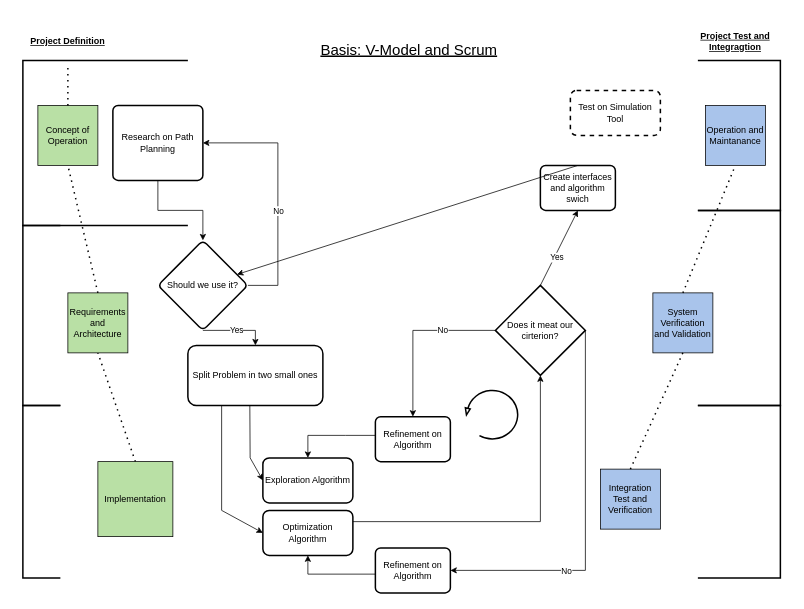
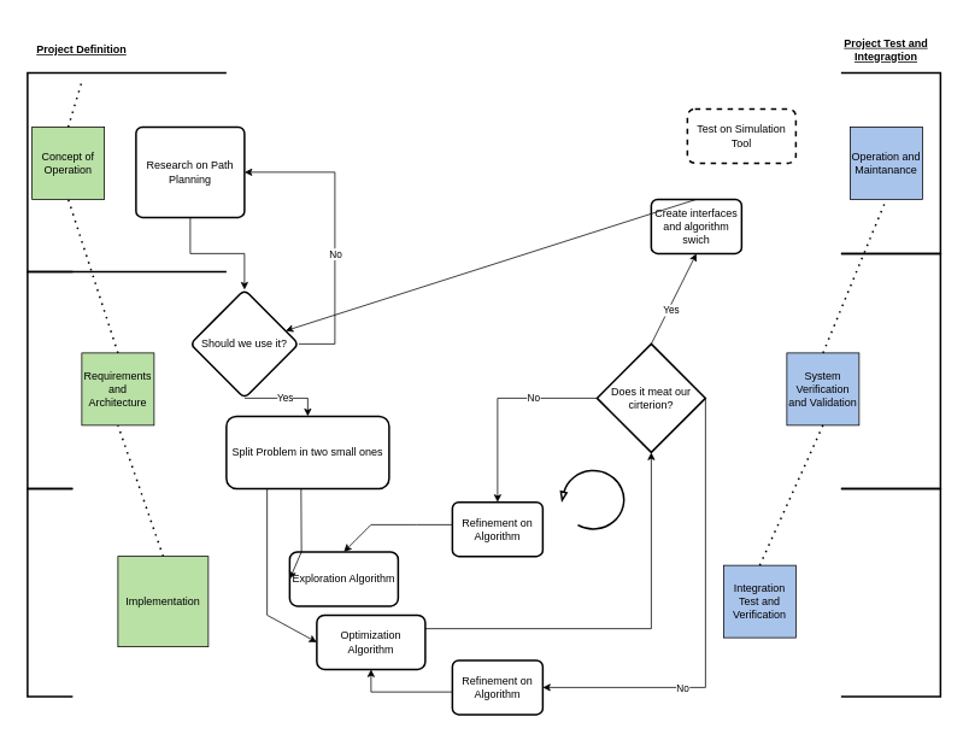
  <mxCell id="0" />
  <mxCell id="1" parent="0" />
  <mxCell id="2" value="" style="endArrow=none;dashed=1;html=1;dashPattern=1 3;strokeWidth=2;rounded=0;entryX=0.5;entryY=1;entryDx=0;entryDy=0;exitX=0.5;exitY=0;exitDx=0;exitDy=0;" parent="1" source="24" target="20" edge="1"><mxGeometry width="50" height="50" relative="1" as="geometry"><mxPoint x="70" y="620" as="sourcePoint" /><mxPoint x="120" y="570" as="targetPoint" /></mxGeometry></mxCell>
  <mxCell id="3" value="" style="strokeWidth=2;html=1;shape=mxgraph.flowchart.annotation_1;align=left;pointerEvents=1;fillColor=#B9E0A5;" parent="1" vertex="1"><mxGeometry x="30" y="80" width="220" height="220" as="geometry" /></mxCell>
  <mxCell id="4" value="" style="edgeStyle=orthogonalEdgeStyle;rounded=0;orthogonalLoop=1;jettySize=auto;html=1;" parent="1" source="5" target="9" edge="1"><mxGeometry relative="1" as="geometry" /></mxCell>
  <mxCell id="5" value="Research on Path Planning" style="rounded=1;whiteSpace=wrap;html=1;absoluteArcSize=1;arcSize=14;strokeWidth=2;" parent="1" vertex="1"><mxGeometry x="150" y="140" width="120" height="100" as="geometry" /></mxCell>
  <mxCell id="6" value="" style="edgeStyle=orthogonalEdgeStyle;rounded=0;orthogonalLoop=1;jettySize=auto;html=1;entryX=1;entryY=0.5;entryDx=0;entryDy=0;exitX=1;exitY=0.5;exitDx=0;exitDy=0;" parent="1" source="9" target="5" edge="1"><mxGeometry relative="1" as="geometry"><mxPoint x="440" y="240" as="targetPoint" /><Array as="points"><mxPoint x="370" y="380" /><mxPoint x="370" y="190" /></Array></mxGeometry></mxCell>
  <mxCell id="7" value="No" style="edgeLabel;html=1;align=center;verticalAlign=middle;resizable=0;points=[];" parent="6" vertex="1" connectable="0"><mxGeometry x="-0.622" y="2" relative="1" as="geometry"><mxPoint x="2" y="-78" as="offset" /></mxGeometry></mxCell>
  <mxCell id="8" value="Yes" style="edgeStyle=orthogonalEdgeStyle;rounded=0;orthogonalLoop=1;jettySize=auto;html=1;" parent="1" source="9" target="10" edge="1"><mxGeometry relative="1" as="geometry"><Array as="points"><mxPoint x="340" y="440" /></Array></mxGeometry></mxCell>
  <mxCell id="9" value="Should we use it?" style="rhombus;whiteSpace=wrap;html=1;rounded=1;arcSize=14;strokeWidth=2;" parent="1" vertex="1"><mxGeometry x="210" y="320" width="120" height="120" as="geometry" /></mxCell>
  <mxCell id="10" value="Split Problem in two small ones" style="rounded=1;whiteSpace=wrap;html=1;arcSize=14;strokeWidth=2;" parent="1" vertex="1"><mxGeometry x="250" y="460" width="180" height="80" as="geometry" /></mxCell>
- <mxCell id="11" value="Exploration Algorithm" style="whiteSpace=wrap;html=1;rounded=1;arcSize=14;strokeWidth=2;" parent="1" vertex="1"><mxGeometry x="350" y="610" width="120" height="60" as="geometry" /></mxCell>
+ <mxCell id="11" value="Exploration Algorithm" style="whiteSpace=wrap;html=1;rounded=1;arcSize=14;strokeWidth=2;" parent="1" vertex="1"><mxGeometry x="320" y="610" width="120" height="60" as="geometry" /></mxCell>
  <mxCell id="12" value="Optimization Algorithm" style="whiteSpace=wrap;html=1;rounded=1;arcSize=14;strokeWidth=2;" parent="1" vertex="1"><mxGeometry x="350" y="680" width="120" height="60" as="geometry" /></mxCell>
  <mxCell id="13" value="Does it meat our cirterion?" style="strokeWidth=2;html=1;shape=mxgraph.flowchart.decision;whiteSpace=wrap;" parent="1" vertex="1"><mxGeometry x="660" y="380" width="120" height="120" as="geometry" /></mxCell>
  <mxCell id="14" value="Refinement on Algorithm" style="rounded=1;whiteSpace=wrap;html=1;absoluteArcSize=1;arcSize=14;strokeWidth=2;" parent="1" vertex="1"><mxGeometry x="500" y="555" width="100" height="60" as="geometry" /></mxCell>
  <mxCell id="15" value="Create interfaces and algorithm swich" style="rounded=1;whiteSpace=wrap;html=1;absoluteArcSize=1;arcSize=14;strokeWidth=2;" parent="1" vertex="1"><mxGeometry x="720" y="220" width="100" height="60" as="geometry" /></mxCell>
  <mxCell id="16" value="Test on Simulation Tool" style="whiteSpace=wrap;html=1;rounded=1;arcSize=14;strokeWidth=2;dashed=1;" parent="1" vertex="1"><mxGeometry x="760" y="120" width="120" height="60" as="geometry" /></mxCell>
- <mxCell id="17" value="Concept of Operation" style="whiteSpace=wrap;html=1;aspect=fixed;fillColor=#B9E0A5;" parent="1" vertex="1"><mxGeometry x="50" y="140" width="80" height="80" as="geometry" /></mxCell>
+ <mxCell id="17" value="Concept of Operation" style="whiteSpace=wrap;html=1;aspect=fixed;fillColor=#B9E0A5;" parent="1" vertex="1"><mxGeometry x="35" y="140" width="80" height="80" as="geometry" /></mxCell>
  <mxCell id="18" value="&lt;u&gt;&lt;b&gt;Project Definition&lt;/b&gt;&lt;/u&gt;" style="text;html=1;strokeColor=none;fillColor=none;align=center;verticalAlign=middle;whiteSpace=wrap;rounded=0;" parent="1" vertex="1"><mxGeometry x="20" y="20" width="140" height="70" as="geometry" /></mxCell>
  <mxCell id="19" value="" style="endArrow=none;dashed=1;html=1;dashPattern=1 3;strokeWidth=2;rounded=0;exitX=0.5;exitY=0;exitDx=0;exitDy=0;entryX=0.5;entryY=1;entryDx=0;entryDy=0;" parent="1" source="17" target="18" edge="1"><mxGeometry width="50" height="50" relative="1" as="geometry"><mxPoint x="0" y="140" as="sourcePoint" /><mxPoint x="40" y="90" as="targetPoint" /></mxGeometry></mxCell>
  <mxCell id="20" value="Requirements and Architecture" style="whiteSpace=wrap;html=1;aspect=fixed;fillColor=#B9E0A5;" parent="1" vertex="1"><mxGeometry x="90" y="390" width="80" height="80" as="geometry" /></mxCell>
  <mxCell id="21" value="" style="strokeWidth=2;html=1;shape=mxgraph.flowchart.annotation_1;align=left;pointerEvents=1;fillColor=#B9E0A5;" parent="1" vertex="1"><mxGeometry x="30" y="300" width="50" height="240" as="geometry" /></mxCell>
  <mxCell id="22" value="" style="endArrow=none;dashed=1;html=1;dashPattern=1 3;strokeWidth=2;rounded=0;entryX=0.5;entryY=1;entryDx=0;entryDy=0;exitX=0.5;exitY=0;exitDx=0;exitDy=0;" parent="1" source="20" target="17" edge="1"><mxGeometry width="50" height="50" relative="1" as="geometry"><mxPoint x="50" y="430" as="sourcePoint" /><mxPoint x="80" y="270" as="targetPoint" /><Array as="points" /></mxGeometry></mxCell>
  <mxCell id="23" value="" style="strokeWidth=2;html=1;shape=mxgraph.flowchart.annotation_1;align=left;pointerEvents=1;fillColor=#B9E0A5;" parent="1" vertex="1"><mxGeometry x="30" y="540" width="50" height="230" as="geometry" /></mxCell>
  <mxCell id="24" value="Implementation" style="whiteSpace=wrap;html=1;aspect=fixed;fillColor=#B9E0A5;" parent="1" vertex="1"><mxGeometry x="130" y="615" width="100" height="100" as="geometry" /></mxCell>
  <mxCell id="25" value="&lt;u&gt;&lt;b&gt;Project Test and Integragtion&lt;/b&gt;&lt;/u&gt;" style="text;html=1;strokeColor=none;fillColor=none;align=center;verticalAlign=middle;whiteSpace=wrap;rounded=0;" parent="1" vertex="1"><mxGeometry x="910" y="20" width="140" height="70" as="geometry" /></mxCell>
  <mxCell id="26" value="Operation and Maintanance" style="whiteSpace=wrap;html=1;aspect=fixed;fillColor=#A9C4EB;" parent="1" vertex="1"><mxGeometry x="940" y="140" width="80" height="80" as="geometry" /></mxCell>
  <mxCell id="27" value="" style="strokeWidth=2;html=1;shape=mxgraph.flowchart.annotation_1;align=left;pointerEvents=1;fillColor=#B9E0A5;direction=west;" parent="1" vertex="1"><mxGeometry x="930" y="540" width="110" height="230" as="geometry" /></mxCell>
  <mxCell id="28" value="System Verification and Validation" style="whiteSpace=wrap;html=1;aspect=fixed;fillColor=#A9C4EB;" parent="1" vertex="1"><mxGeometry x="870" y="390" width="80" height="80" as="geometry" /></mxCell>
  <mxCell id="29" value="" style="endArrow=none;dashed=1;html=1;dashPattern=1 3;strokeWidth=2;rounded=0;entryX=0.5;entryY=1;entryDx=0;entryDy=0;exitX=0.5;exitY=0;exitDx=0;exitDy=0;" parent="1" source="28" target="26" edge="1"><mxGeometry width="50" height="50" relative="1" as="geometry"><mxPoint x="1220" y="330" as="sourcePoint" /><mxPoint x="1270" y="280" as="targetPoint" /></mxGeometry></mxCell>
  <mxCell id="30" value="Integration Test and Verification" style="whiteSpace=wrap;html=1;aspect=fixed;fillColor=#A9C4EB;" parent="1" vertex="1"><mxGeometry x="800" y="625" width="80" height="80" as="geometry" /></mxCell>
  <mxCell id="31" value="" style="endArrow=none;dashed=1;html=1;dashPattern=1 3;strokeWidth=2;rounded=0;entryX=0.5;entryY=1;entryDx=0;entryDy=0;exitX=0.5;exitY=0;exitDx=0;exitDy=0;" parent="1" source="30" target="28" edge="1"><mxGeometry width="50" height="50" relative="1" as="geometry"><mxPoint x="1270" y="450" as="sourcePoint" /><mxPoint x="1270" y="230" as="targetPoint" /></mxGeometry></mxCell>
- <mxCell id="32" value="Basis: V-Model and Scrum" style="text;html=1;strokeColor=none;fillColor=none;align=center;verticalAlign=middle;whiteSpace=wrap;rounded=0;fontSize=20;fontStyle=4" parent="1" vertex="1"><mxGeometry x="405" y="20" width="280" height="90" as="geometry" /></mxCell>
  <mxCell id="33" value="" style="strokeWidth=2;html=1;shape=mxgraph.flowchart.annotation_1;align=left;pointerEvents=1;fillColor=#B9E0A5;direction=west;" vertex="1" parent="1"><mxGeometry x="930" y="280" width="110" height="260" as="geometry" /></mxCell>
  <mxCell id="34" value="" style="strokeWidth=2;html=1;shape=mxgraph.flowchart.annotation_1;align=left;pointerEvents=1;fillColor=#B9E0A5;direction=west;" vertex="1" parent="1"><mxGeometry x="930" y="80" width="110" height="200" as="geometry" /></mxCell>
  <mxCell id="35" value="" style="endArrow=classic;html=1;rounded=0;exitX=0.459;exitY=1;exitDx=0;exitDy=0;entryX=0;entryY=0.5;entryDx=0;entryDy=0;exitPerimeter=0;" edge="1" parent="1" source="10" target="11"><mxGeometry width="50" height="50" relative="1" as="geometry"><mxPoint x="460" y="610" as="sourcePoint" /><mxPoint x="510" y="560" as="targetPoint" /><Array as="points"><mxPoint x="333" y="610" /></Array></mxGeometry></mxCell>
  <mxCell id="36" value="" style="endArrow=classic;html=1;rounded=0;exitX=0.25;exitY=1;exitDx=0;exitDy=0;entryX=0;entryY=0.5;entryDx=0;entryDy=0;" edge="1" parent="1" source="10" target="12"><mxGeometry width="50" height="50" relative="1" as="geometry"><mxPoint x="200" y="740" as="sourcePoint" /><mxPoint x="250" y="690" as="targetPoint" /><Array as="points"><mxPoint x="295" y="680" /></Array></mxGeometry></mxCell>
  <mxCell id="37" value="" style="endArrow=classic;html=1;rounded=0;exitX=0.5;exitY=0;exitDx=0;exitDy=0;" edge="1" parent="1" source="15" target="9"><mxGeometry width="50" height="50" relative="1" as="geometry"><mxPoint x="590" y="240" as="sourcePoint" /><mxPoint x="640" y="190" as="targetPoint" /></mxGeometry></mxCell>
  <mxCell id="38" value="Refinement on Algorithm" style="rounded=1;whiteSpace=wrap;html=1;absoluteArcSize=1;arcSize=14;strokeWidth=2;" vertex="1" parent="1"><mxGeometry x="500" y="730" width="100" height="60" as="geometry" /></mxCell>
  <mxCell id="39" value="" style="endArrow=classic;html=1;rounded=0;entryX=0.5;entryY=0;entryDx=0;entryDy=0;" edge="1" parent="1" target="11"><mxGeometry width="50" height="50" relative="1" as="geometry"><mxPoint x="500" y="580" as="sourcePoint" /><mxPoint x="490" y="860" as="targetPoint" /><Array as="points"><mxPoint x="460" y="580" /><mxPoint x="410" y="580" /></Array></mxGeometry></mxCell>
  <mxCell id="40" value="" style="endArrow=classic;html=1;rounded=0;entryX=0.5;entryY=1;entryDx=0;entryDy=0;" edge="1" parent="1" target="12"><mxGeometry width="50" height="50" relative="1" as="geometry"><mxPoint x="500" y="765" as="sourcePoint" /><mxPoint x="460" y="780" as="targetPoint" /><Array as="points"><mxPoint x="410" y="765" /></Array></mxGeometry></mxCell>
  <mxCell id="41" value="" style="endArrow=classic;html=1;rounded=0;entryX=0.5;entryY=1;entryDx=0;entryDy=0;entryPerimeter=0;exitX=1;exitY=0.25;exitDx=0;exitDy=0;" edge="1" parent="1" source="12" target="13"><mxGeometry width="50" height="50" relative="1" as="geometry"><mxPoint x="580" y="1000" as="sourcePoint" /><mxPoint x="630" y="950" as="targetPoint" /><Array as="points"><mxPoint x="720" y="695" /></Array></mxGeometry></mxCell>
  <mxCell id="42" value="" style="endArrow=classic;html=1;rounded=0;exitX=1;exitY=0.5;exitDx=0;exitDy=0;exitPerimeter=0;entryX=1;entryY=0.5;entryDx=0;entryDy=0;" edge="1" parent="1" source="13" target="38"><mxGeometry width="50" height="50" relative="1" as="geometry"><mxPoint x="800" y="540" as="sourcePoint" /><mxPoint x="850" y="490" as="targetPoint" /><Array as="points"><mxPoint x="780" y="760" /></Array></mxGeometry></mxCell>
  <mxCell id="43" value="No" style="edgeLabel;html=1;align=center;verticalAlign=middle;resizable=0;points=[];" vertex="1" connectable="0" parent="42"><mxGeometry x="0.376" y="-1" relative="1" as="geometry"><mxPoint x="-2" y="1" as="offset" /></mxGeometry></mxCell>
  <mxCell id="44" value="" style="endArrow=classic;html=1;rounded=0;exitX=0;exitY=0.5;exitDx=0;exitDy=0;exitPerimeter=0;entryX=0.5;entryY=0;entryDx=0;entryDy=0;" edge="1" parent="1" source="13" target="14"><mxGeometry width="50" height="50" relative="1" as="geometry"><mxPoint x="500" y="400" as="sourcePoint" /><mxPoint x="550" y="350" as="targetPoint" /><Array as="points"><mxPoint x="550" y="440" /></Array></mxGeometry></mxCell>
  <mxCell id="45" value="No" style="edgeLabel;html=1;align=center;verticalAlign=middle;resizable=0;points=[];" vertex="1" connectable="0" parent="44"><mxGeometry x="-0.368" y="-1" relative="1" as="geometry"><mxPoint as="offset" /></mxGeometry></mxCell>
  <mxCell id="46" value="" style="endArrow=classic;html=1;rounded=0;entryX=0.5;entryY=1;entryDx=0;entryDy=0;exitX=0.5;exitY=0;exitDx=0;exitDy=0;exitPerimeter=0;" edge="1" parent="1" source="13" target="15"><mxGeometry width="50" height="50" relative="1" as="geometry"><mxPoint x="570" y="400" as="sourcePoint" /><mxPoint x="620" y="350" as="targetPoint" /></mxGeometry></mxCell>
  <mxCell id="47" value="Yes" style="edgeLabel;html=1;align=center;verticalAlign=middle;resizable=0;points=[];" vertex="1" connectable="0" parent="46"><mxGeometry x="-0.237" y="-3" relative="1" as="geometry"><mxPoint as="offset" /></mxGeometry></mxCell>
  <mxCell id="48" value="" style="verticalLabelPosition=bottom;html=1;verticalAlign=top;strokeWidth=2;shape=mxgraph.lean_mapping.physical_pull;pointerEvents=1;rotation=-180;" vertex="1" parent="1"><mxGeometry x="620" y="520" width="70" height="65" as="geometry" /></mxCell>
